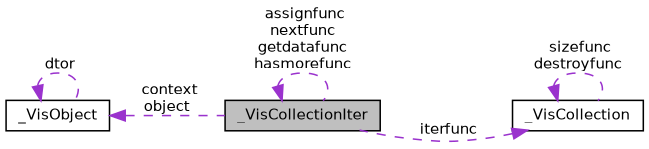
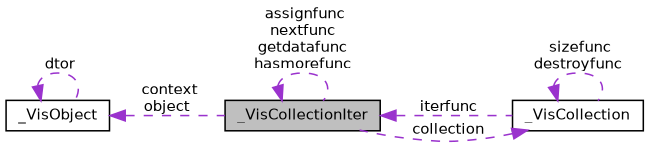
  digraph {
    rankdir=LR
    node [color=black fillcolor=white fontname=Helvetica fontsize=10 shape=record style=filled]
    edge [color=darkorchid3 dir=back fontname=Helvetica fontsize=10 labelfontname=Helvetica labelfontsize=10 style=dashed]
    n1 [fillcolor=grey75 fontcolor=black height=0.2 label=_VisCollectionIter width=0.4]
    n2 [height=0.2 label=_VisCollection width=0.4]
    n3 [height=0.2 label=_VisObject width=0.4]
    n1 -> n1 [label=" assignfunc\nnextfunc\ngetdatafunc\nhasmorefunc"]
-   n2 -> n1 [label=" iterfunc"]
+   n1 -> n2 [label=" iterfunc"]
+   n2 -> n1 [label=" collection"]
    n2 -> n2 [label=" sizefunc\ndestroyfunc"]
    n3 -> n1 [label=" context\nobject"]
    n3 -> n3 [label=" dtor"]
  }
